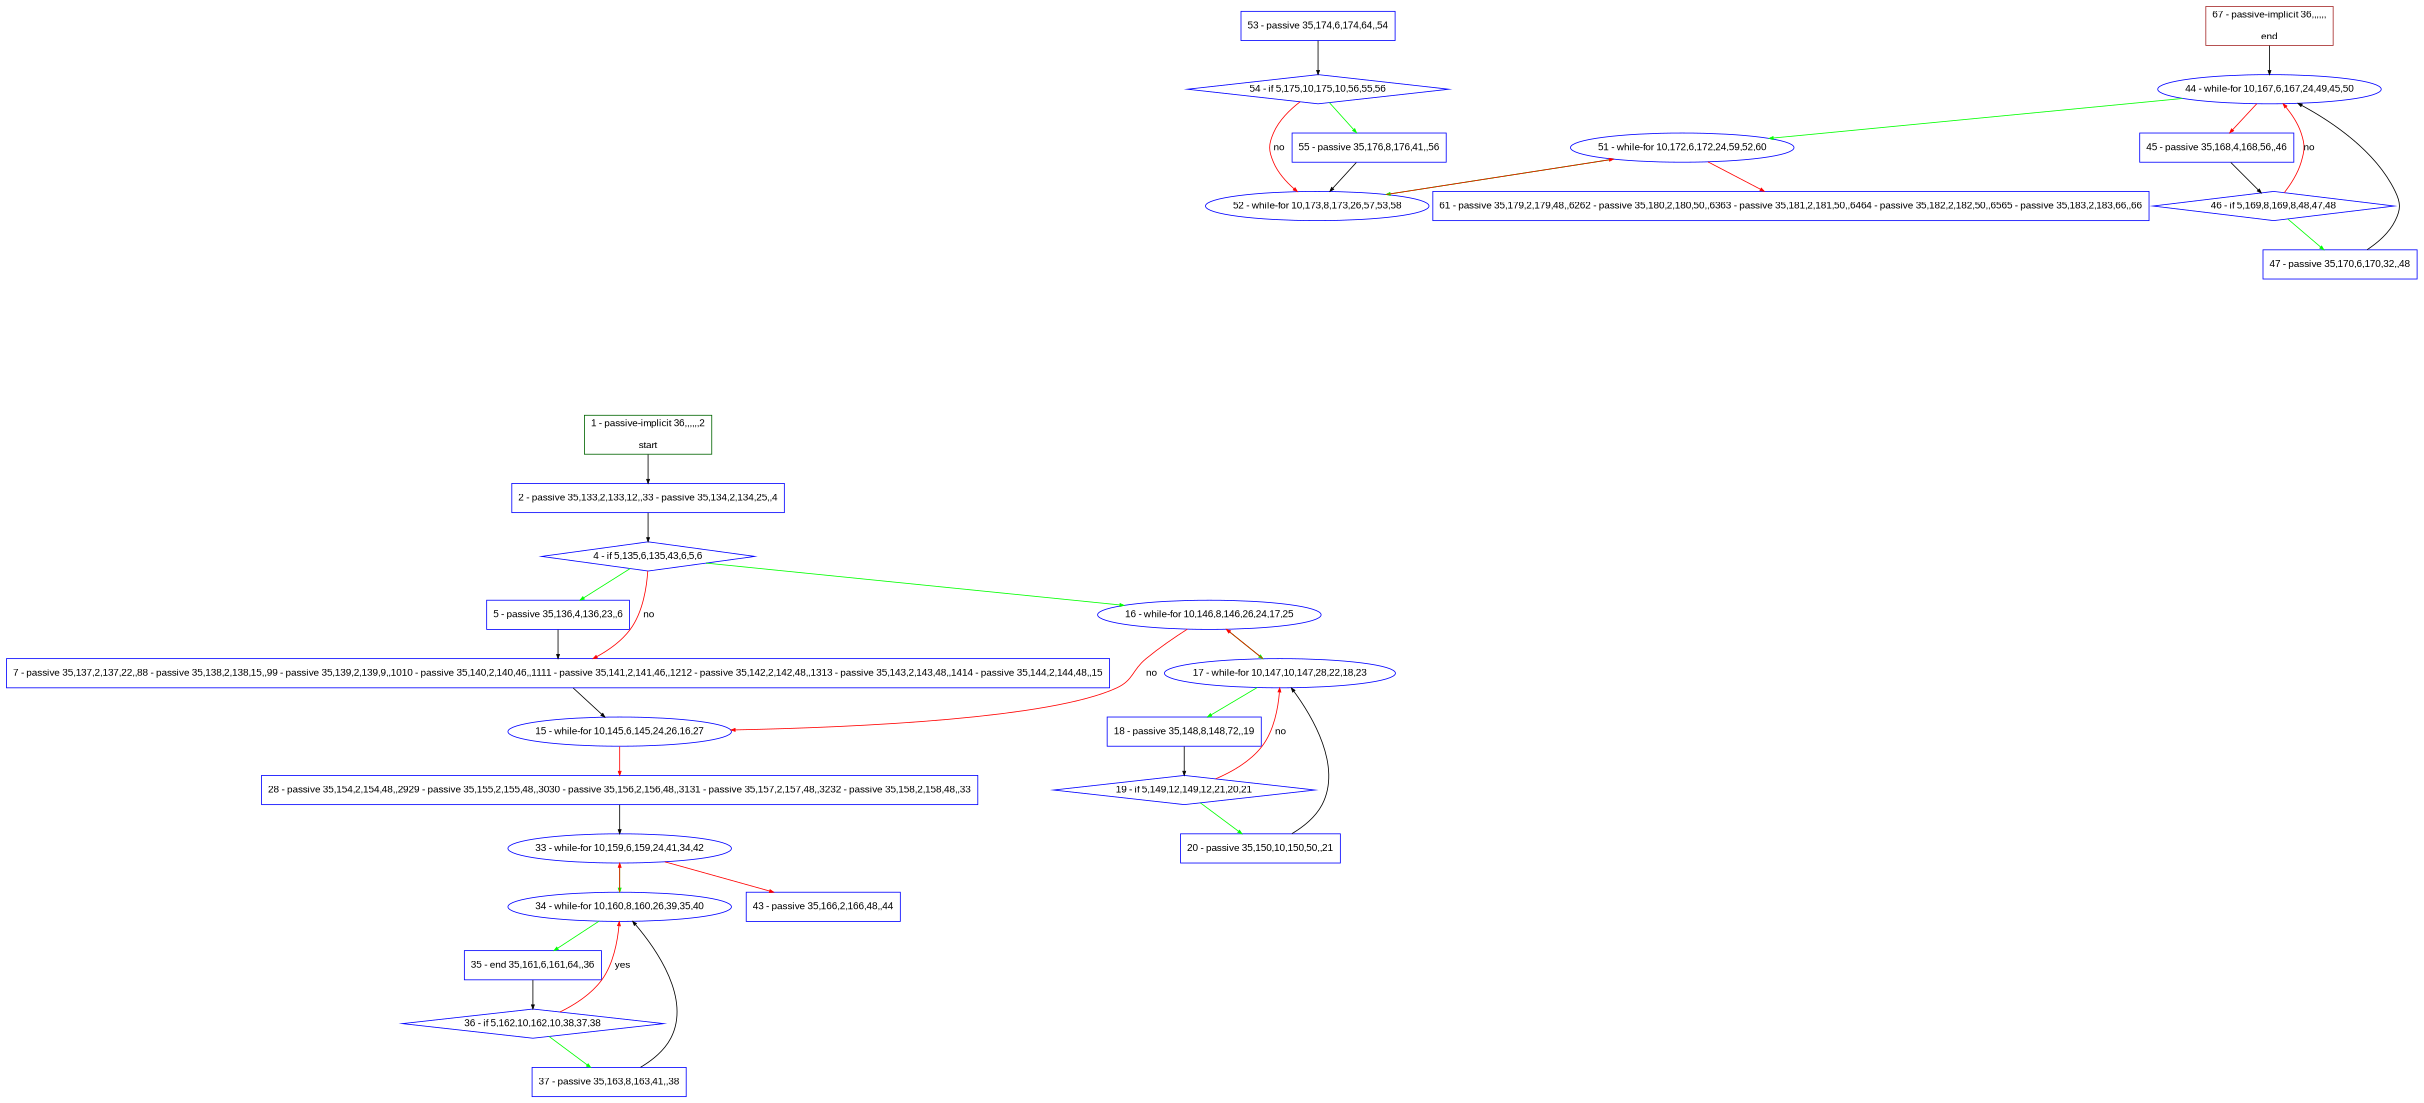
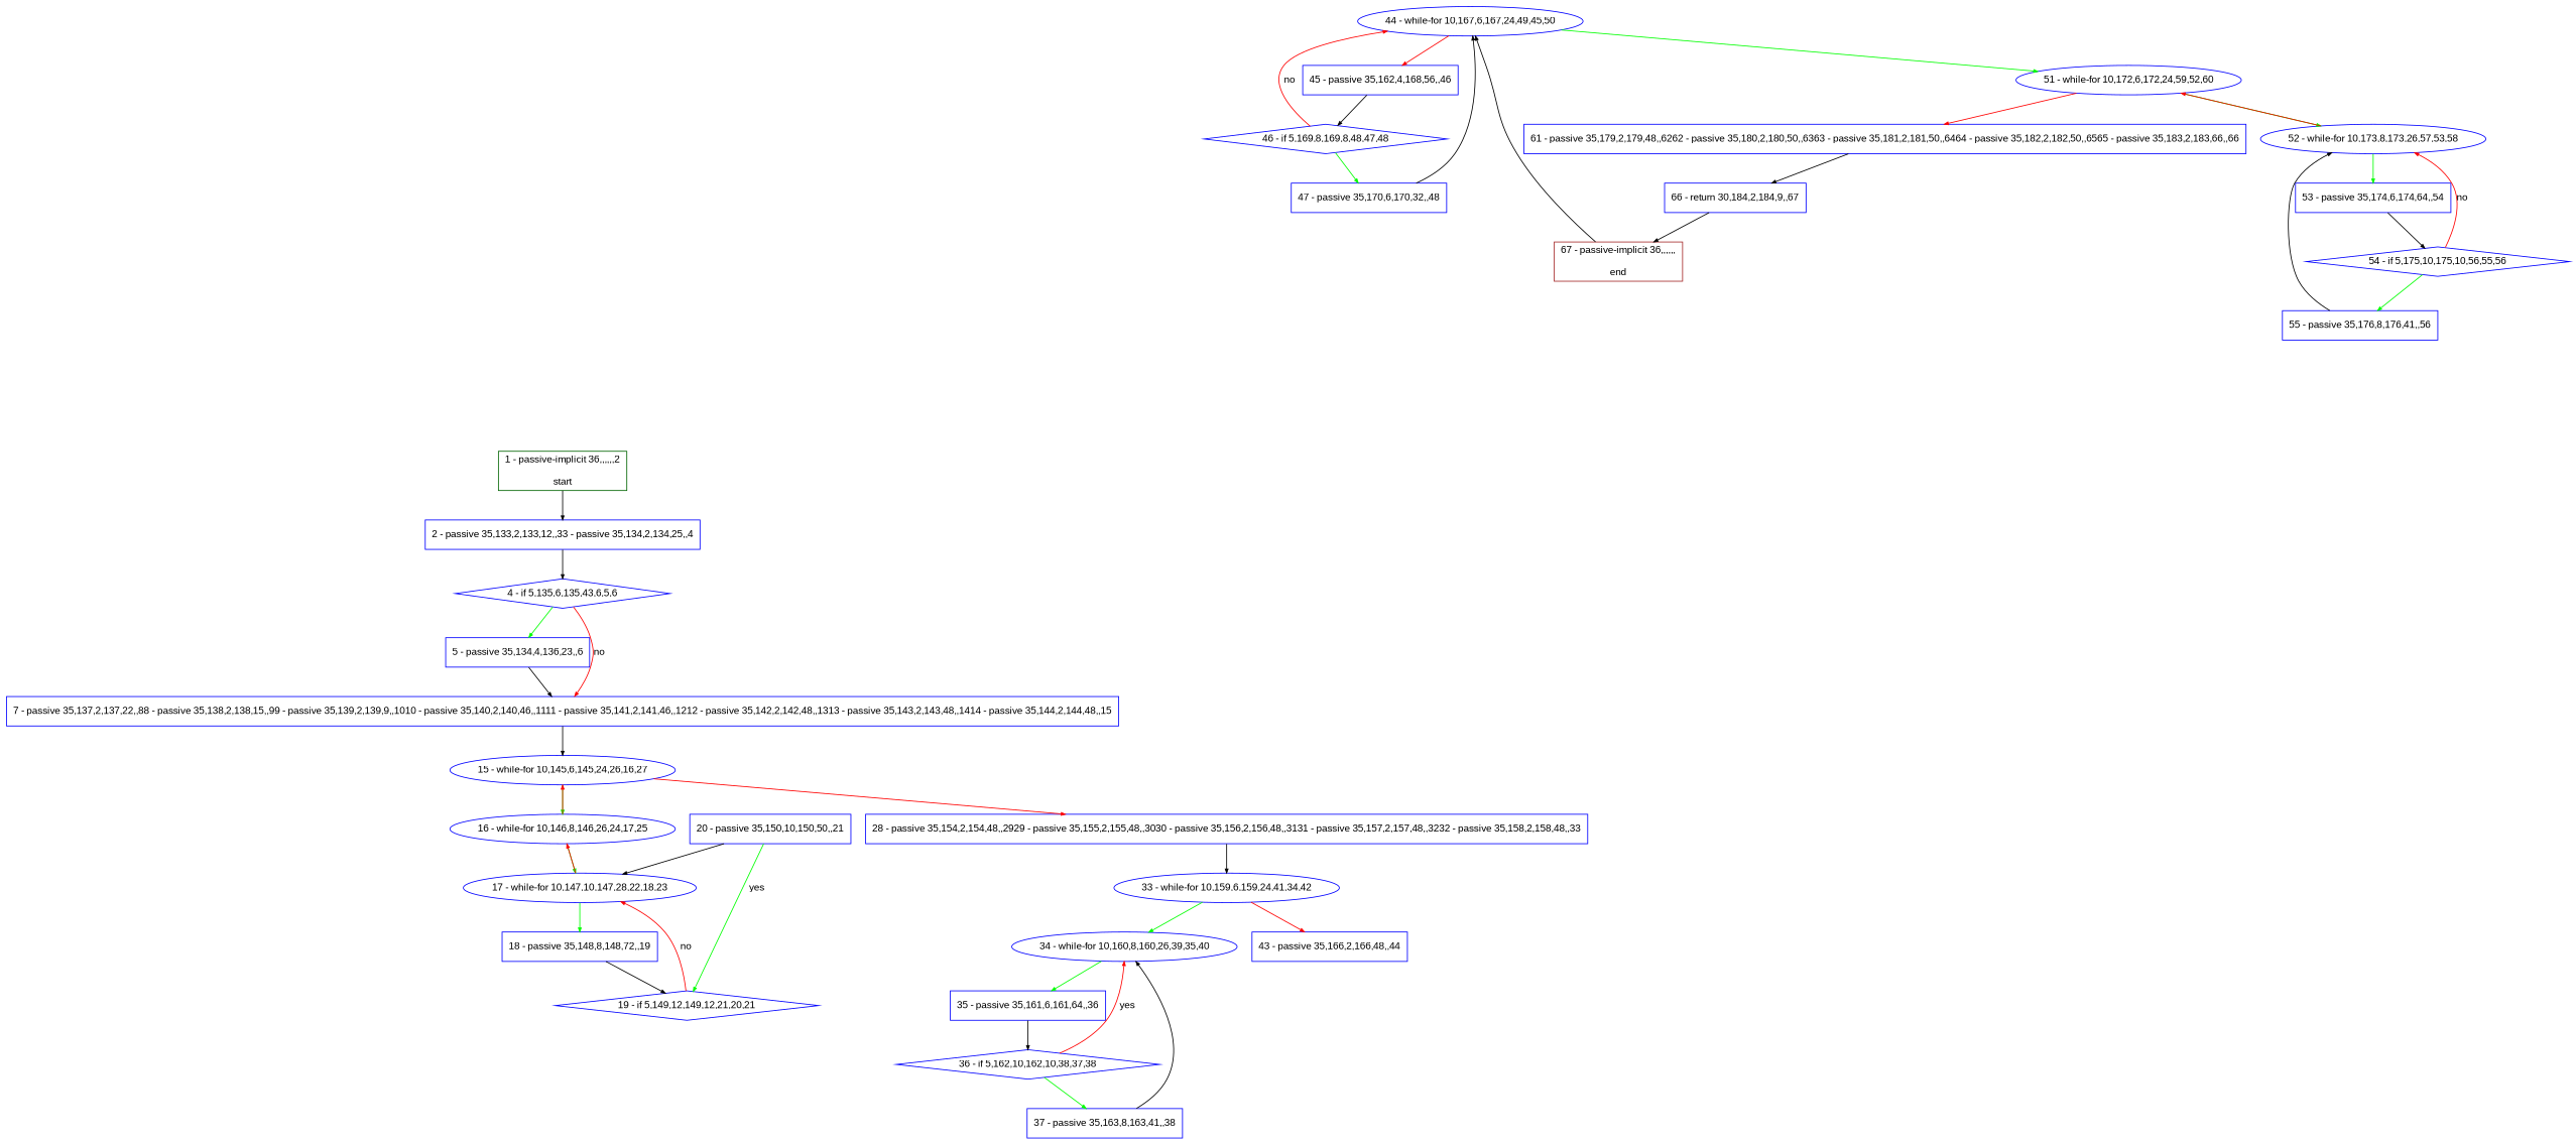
  digraph {
    bgcolor=white
    compound=true
    fillcolor="#FFFFCC"
    fontname=Arial
    fontsize=12
    pack=true
    packmode=clust
    style="rounded,filled"
    node [color="#0000ff" compound=true fillcolor="#ffffff" fixedsize=false fontname=Arial fontsize=12 node_initialized=no shape=box style=filled]
    edge [arrowhead=normal arrowsize=0.5 arrowtail=none color="#000000" compound=true dir=forward fontcolor=black fontname=Arial fontsize=12]
    n1 [label="2 - passive 35,133,2,133,12,,33 - passive 35,134,2,134,25,,4"]
    n2 [label="4 - if 5,135,6,135,43,6,5,6" shape=diamond]
-   n3 [label="5 - passive 35,136,4,136,23,,6"]
+   n3 [label="5 - passive 35,134,4,136,23,,6"]
    n4 [label="7 - passive 35,137,2,137,22,,88 - passive 35,138,2,138,15,,99 - passive 35,139,2,139,9,,1010 - passive 35,140,2,140,46,,1111 - passive 35,141,2,141,46,,1212 - passive 35,142,2,142,48,,1313 - passive 35,143,2,143,48,,1414 - passive 35,144,2,144,48,,15"]
    n5 [color="#006400" label="1 - passive-implicit 36,,,,,,2\n\nstart"]
    n6 [label="15 - while-for 10,145,6,145,24,26,16,27" shape=oval]
    n7 [label="16 - while-for 10,146,8,146,26,24,17,25" shape=oval]
    n8 [label="28 - passive 35,154,2,154,48,,2929 - passive 35,155,2,155,48,,3030 - passive 35,156,2,156,48,,3131 - passive 35,157,2,157,48,,3232 - passive 35,158,2,158,48,,33"]
    n9 [label="17 - while-for 10,147,10,147,28,22,18,23" shape=oval]
    n10 [label="33 - while-for 10,159,6,159,24,41,34,42" shape=oval]
    n11 [label="18 - passive 35,148,8,148,72,,19"]
    n12 [label="34 - while-for 10,160,8,160,26,39,35,40" shape=oval]
    n13 [label="43 - passive 35,166,2,166,48,,44"]
    n14 [label="19 - if 5,149,12,149,12,21,20,21" shape=diamond]
    n15 [label="20 - passive 35,150,10,150,50,,21"]
-   n16 [label="35 - end 35,161,6,161,64,,36"]
+   n16 [label="35 - passive 35,161,6,161,64,,36"]
    n17 [label="36 - if 5,162,10,162,10,38,37,38" shape=diamond]
    n18 [label="44 - while-for 10,167,6,167,24,49,45,50" shape=oval]
-   n19 [label="45 - passive 35,168,4,168,56,,46"]
+   n19 [label="45 - passive 35,162,4,168,56,,46"]
    n20 [label="51 - while-for 10,172,6,172,24,59,52,60" shape=oval]
    n21 [label="37 - passive 35,163,8,163,41,,38"]
    n22 [label="46 - if 5,169,8,169,8,48,47,48" shape=diamond]
    n23 [label="52 - while-for 10,173,8,173,26,57,53,58" shape=oval]
    n24 [label="61 - passive 35,179,2,179,48,,6262 - passive 35,180,2,180,50,,6363 - passive 35,181,2,181,50,,6464 - passive 35,182,2,182,50,,6565 - passive 35,183,2,183,66,,66"]
    n25 [label="47 - passive 35,170,6,170,32,,48"]
    n26 [label="53 - passive 35,174,6,174,64,,54"]
+   n27 [label="66 - return 30,184,2,184,9,,67"]
    n28 [label="54 - if 5,175,10,175,10,56,55,56" shape=diamond]
    n29 [color="#a52a2a" label="67 - passive-implicit 36,,,,,,\n\nend"]
    n30 [label="55 - passive 35,176,8,176,41,,56"]
    n1 -> n2
    n2 -> n3 [color="#00ff00" label=yes]
    n2 -> n4 [color="#ff0000" label=no]
    n3 -> n4
    n4 -> n6
    n5 -> n1
-   n2 -> n7 [color="#00ff00" label=yes]
+   n6 -> n7 [color="#00ff00" label=yes]
    n6 -> n8 [color="#ff0000" label=no]
    n7 -> n6 [color="#ff0000" label=no]
    n7 -> n9 [color="#00ff00" label=yes]
    n8 -> n10
    n9 -> n7 [color="#ff0000" label=no]
    n9 -> n11 [color="#00ff00" label=yes]
    n10 -> n12 [color="#00ff00" label=no]
    n10 -> n13 [color="#ff0000" label=no]
    n11 -> n14
-   n12 -> n10 [color="#ff0000" label=no]
    n12 -> n16 [color="#00ff00" label=yes]
    n14 -> n9 [color="#ff0000" label=no]
-   n14 -> n15 [color="#00ff00" label=yes]
+   n15 -> n14 [color="#00ff00" label=yes]
    n15 -> n9
    n16 -> n17
    n17 -> n12 [color="#ff0000" label=yes]
    n17 -> n21 [color="#00ff00" label=yes]
    n18 -> n19 [color="#ff0000" label=yes]
    n18 -> n20 [color="#00ff00" label=no]
    n19 -> n22
    n20 -> n23 [color="#00ff00" label=yes]
    n20 -> n24 [color="#ff0000" label=no]
    n21 -> n12
    n22 -> n18 [color="#ff0000" label=no]
    n22 -> n25 [color="#00ff00" label=yes]
    n23 -> n20 [color="#ff0000" label=no]
+   n23 -> n26 [color="#00ff00" label=yes]
+   n24 -> n27
    n25 -> n18
    n26 -> n28
+   n27 -> n29
    n28 -> n23 [color="#ff0000" label=no]
    n28 -> n30 [color="#00ff00" label=yes]
    n29 -> n18
    n30 -> n23
  }
